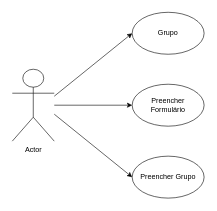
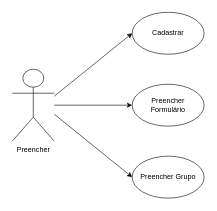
  <mxCell id="0" />
  <mxCell id="1" parent="0" />
  <mxCell id="2" style="rounded=0;orthogonalLoop=1;jettySize=auto;html=1;entryX=0;entryY=0.5;entryDx=0;entryDy=0;" edge="1" parent="1" target="8"><mxGeometry relative="1" as="geometry"><mxPoint x="90" y="190" as="sourcePoint" /></mxGeometry></mxCell>
  <mxCell id="3" style="rounded=0;orthogonalLoop=1;jettySize=auto;html=1;entryX=0;entryY=0.5;entryDx=0;entryDy=0;" edge="1" parent="1" target="6"><mxGeometry relative="1" as="geometry"><mxPoint x="90" y="160" as="sourcePoint" /></mxGeometry></mxCell>
  <mxCell id="4" style="edgeStyle=orthogonalEdgeStyle;rounded=0;orthogonalLoop=1;jettySize=auto;html=1;entryX=0;entryY=0.5;entryDx=0;entryDy=0;" edge="1" parent="1" source="5" target="7"><mxGeometry relative="1" as="geometry"><mxPoint x="120" y="175" as="sourcePoint" /><Array as="points"><mxPoint x="220" y="175" /><mxPoint x="220" y="175" /></Array></mxGeometry></mxCell>
- <mxCell id="5" value="Actor" style="shape=umlActor;verticalLabelPosition=bottom;verticalAlign=top;html=1;outlineConnect=0;" vertex="1" parent="1"><mxGeometry x="20" y="115" width="70" height="120" as="geometry" /></mxCell>
- <mxCell id="6" value="&lt;font style=&quot;vertical-align: inherit&quot;&gt;&lt;font style=&quot;vertical-align: inherit&quot;&gt;Grupo&lt;/font&gt;&lt;/font&gt;" style="ellipse;whiteSpace=wrap;html=1;" vertex="1" parent="1"><mxGeometry x="220" y="20" width="120" height="70" as="geometry" /></mxCell>
+ <mxCell id="5" value="Preencher" style="shape=umlActor;verticalLabelPosition=bottom;verticalAlign=top;html=1;outlineConnect=0;" vertex="1" parent="1"><mxGeometry x="20" y="115" width="70" height="120" as="geometry" /></mxCell>
+ <mxCell id="6" value="&lt;font style=&quot;vertical-align: inherit&quot;&gt;&lt;font style=&quot;vertical-align: inherit&quot;&gt;Cadastrar&lt;/font&gt;&lt;/font&gt;" style="ellipse;whiteSpace=wrap;html=1;" vertex="1" parent="1"><mxGeometry x="220" y="20" width="120" height="70" as="geometry" /></mxCell>
  <mxCell id="7" value="&lt;font style=&quot;vertical-align: inherit&quot;&gt;&lt;font style=&quot;vertical-align: inherit&quot;&gt;&lt;font style=&quot;vertical-align: inherit&quot;&gt;&lt;font style=&quot;vertical-align: inherit&quot;&gt;Preencher &lt;br&gt;Formulário&lt;/font&gt;&lt;/font&gt;&lt;/font&gt;&lt;/font&gt;" style="ellipse;whiteSpace=wrap;html=1;" vertex="1" parent="1"><mxGeometry x="220" y="140" width="120" height="70" as="geometry" /></mxCell>
  <mxCell id="8" value="&lt;font style=&quot;vertical-align: inherit&quot;&gt;&lt;font style=&quot;vertical-align: inherit&quot;&gt;&lt;font style=&quot;vertical-align: inherit&quot;&gt;&lt;font style=&quot;vertical-align: inherit&quot;&gt;Preencher Grupo&lt;/font&gt;&lt;/font&gt;&lt;/font&gt;&lt;/font&gt;" style="ellipse;whiteSpace=wrap;html=1;" vertex="1" parent="1"><mxGeometry x="220" y="260" width="120" height="70" as="geometry" /></mxCell>
